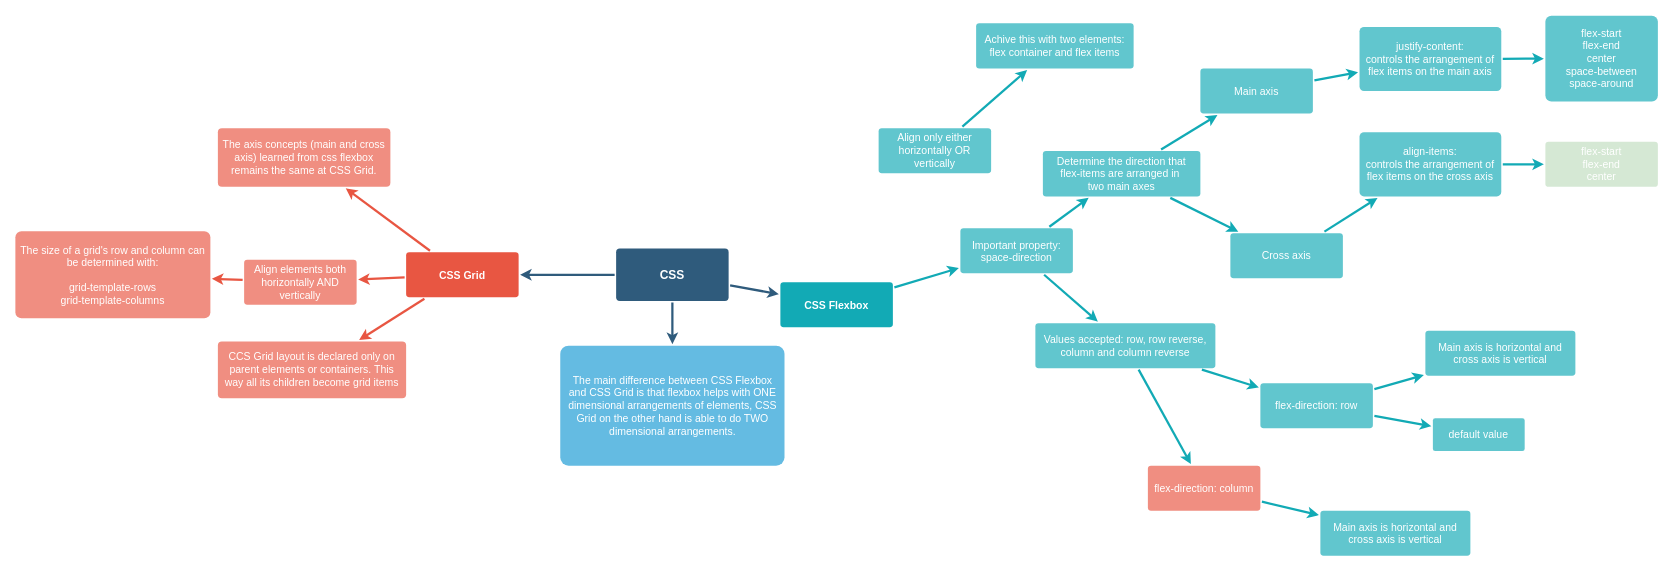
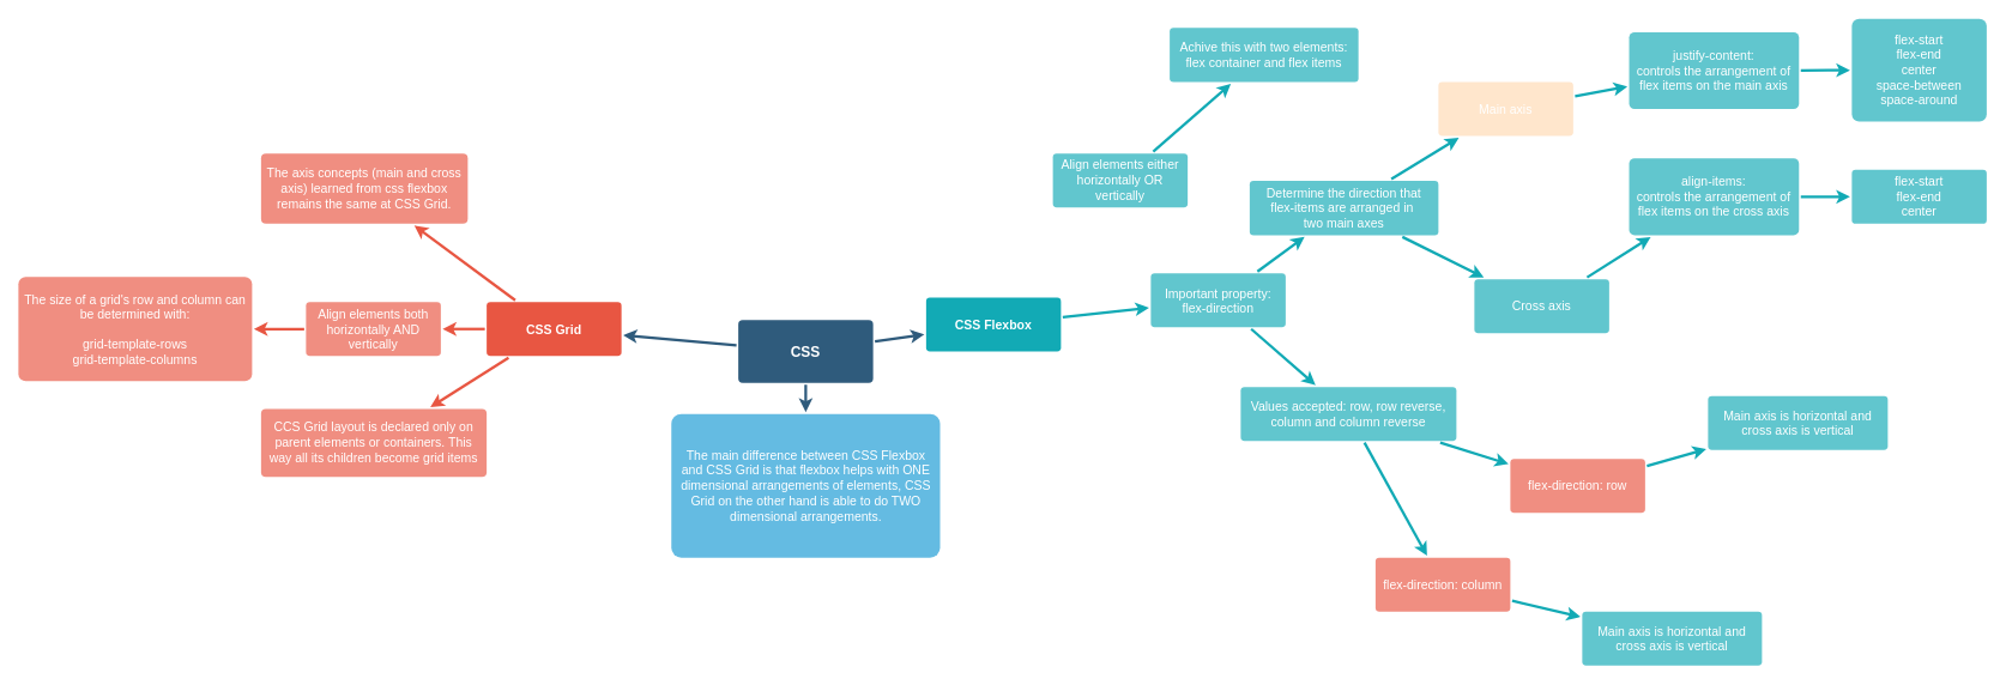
  <mxCell id="0" />
  <mxCell id="1" parent="0" />
  <mxCell id="2" value="" style="edgeStyle=none;rounded=0;jumpStyle=none;html=1;shadow=0;labelBackgroundColor=none;startArrow=none;startFill=0;endArrow=classic;endFill=1;jettySize=auto;orthogonalLoop=1;strokeColor=#2F5B7C;strokeWidth=3;fontFamily=Helvetica;fontSize=16;fontColor=#23445D;spacing=5;" parent="1" source="5" target="14" edge="1"><mxGeometry relative="1" as="geometry" /></mxCell>
  <mxCell id="3" value="" style="edgeStyle=none;rounded=0;jumpStyle=none;html=1;shadow=0;labelBackgroundColor=none;startArrow=none;startFill=0;endArrow=classic;endFill=1;jettySize=auto;orthogonalLoop=1;strokeColor=#2F5B7C;strokeWidth=3;fontFamily=Helvetica;fontSize=16;fontColor=#23445D;spacing=5;" parent="1" source="5" target="13" edge="1"><mxGeometry relative="1" as="geometry"><mxPoint x="900" y="490" as="targetPoint" /></mxGeometry></mxCell>
  <mxCell id="4" value="" style="edgeStyle=none;rounded=0;jumpStyle=none;html=1;shadow=0;labelBackgroundColor=none;startArrow=none;startFill=0;endArrow=classic;endFill=1;jettySize=auto;orthogonalLoop=1;strokeColor=#2F5B7C;strokeWidth=3;fontFamily=Helvetica;fontSize=16;fontColor=#23445D;spacing=5;" parent="1" source="5" target="9" edge="1"><mxGeometry relative="1" as="geometry" /></mxCell>
- <mxCell id="5" value="CSS" style="rounded=1;whiteSpace=wrap;html=1;shadow=0;labelBackgroundColor=none;strokeColor=none;strokeWidth=3;fillColor=#2F5B7C;fontFamily=Helvetica;fontSize=16;fontColor=#FFFFFF;align=center;fontStyle=1;spacing=5;arcSize=7;perimeterSpacing=2;" parent="1" vertex="1"><mxGeometry x="821" y="330.5" width="150" height="70" as="geometry" /></mxCell>
+ <mxCell id="5" value="CSS" style="rounded=1;whiteSpace=wrap;html=1;shadow=0;labelBackgroundColor=none;strokeColor=none;strokeWidth=3;fillColor=#2F5B7C;fontFamily=Helvetica;fontSize=16;fontColor=#FFFFFF;align=center;fontStyle=1;spacing=5;arcSize=7;perimeterSpacing=2;" parent="1" vertex="1"><mxGeometry x="821" y="355.5" width="150" height="70" as="geometry" /></mxCell>
  <mxCell id="6" value="" style="edgeStyle=none;rounded=1;jumpStyle=none;html=1;shadow=0;labelBackgroundColor=none;startArrow=none;startFill=0;jettySize=auto;orthogonalLoop=1;strokeColor=#E85642;strokeWidth=3;fontFamily=Helvetica;fontSize=14;fontColor=#FFFFFF;spacing=5;fontStyle=1;fillColor=#b0e3e6;" parent="1" source="9" target="12" edge="1"><mxGeometry relative="1" as="geometry" /></mxCell>
  <mxCell id="7" value="" style="edgeStyle=none;rounded=1;jumpStyle=none;html=1;shadow=0;labelBackgroundColor=none;startArrow=none;startFill=0;jettySize=auto;orthogonalLoop=1;strokeColor=#E85642;strokeWidth=3;fontFamily=Helvetica;fontSize=14;fontColor=#FFFFFF;spacing=5;fontStyle=1;fillColor=#b0e3e6;" parent="1" source="9" target="11" edge="1"><mxGeometry relative="1" as="geometry" /></mxCell>
  <mxCell id="8" value="" style="edgeStyle=none;rounded=1;jumpStyle=none;html=1;shadow=0;labelBackgroundColor=none;startArrow=none;startFill=0;jettySize=auto;orthogonalLoop=1;strokeColor=#E85642;strokeWidth=3;fontFamily=Helvetica;fontSize=14;fontColor=#FFFFFF;spacing=5;fontStyle=1;fillColor=#b0e3e6;" parent="1" source="9" target="10" edge="1"><mxGeometry relative="1" as="geometry" /></mxCell>
  <mxCell id="9" value="CSS Grid" style="rounded=1;whiteSpace=wrap;html=1;shadow=0;labelBackgroundColor=none;strokeColor=none;strokeWidth=3;fillColor=#e85642;fontFamily=Helvetica;fontSize=14;fontColor=#FFFFFF;align=center;spacing=5;fontStyle=1;arcSize=7;perimeterSpacing=2;" parent="1" vertex="1"><mxGeometry x="541" y="335.5" width="150" height="60" as="geometry" /></mxCell>
  <mxCell id="10" value="CCS Grid layout is declared only on parent elements or containers. This way all its children become grid items" style="rounded=1;whiteSpace=wrap;html=1;shadow=0;labelBackgroundColor=none;strokeColor=none;strokeWidth=3;fillColor=#f08e81;fontFamily=Helvetica;fontSize=14;fontColor=#FFFFFF;align=center;spacing=5;fontStyle=0;arcSize=7;perimeterSpacing=2;" parent="1" vertex="1"><mxGeometry x="290" y="454.5" width="251" height="75.5" as="geometry" /></mxCell>
- <mxCell id="11" value="Align elements both horizontally AND vertically" style="rounded=1;whiteSpace=wrap;html=1;shadow=0;labelBackgroundColor=none;strokeColor=none;strokeWidth=3;fillColor=#f08e81;fontFamily=Helvetica;fontSize=14;fontColor=#FFFFFF;align=center;spacing=5;fontStyle=0;arcSize=7;perimeterSpacing=2;" parent="1" vertex="1"><mxGeometry x="325" y="345.5" width="150" height="60" as="geometry" /></mxCell>
+ <mxCell id="11" value="Align elements both horizontally AND vertically" style="rounded=1;whiteSpace=wrap;html=1;shadow=0;labelBackgroundColor=none;strokeColor=none;strokeWidth=3;fillColor=#f08e81;fontFamily=Helvetica;fontSize=14;fontColor=#FFFFFF;align=center;spacing=5;fontStyle=0;arcSize=7;perimeterSpacing=2;" parent="1" vertex="1"><mxGeometry x="340" y="335.5" width="150" height="60" as="geometry" /></mxCell>
  <mxCell id="12" value="The axis concepts (main and cross axis) learned from css flexbox remains the same at CSS Grid." style="rounded=1;whiteSpace=wrap;html=1;shadow=0;labelBackgroundColor=none;strokeColor=none;strokeWidth=3;fillColor=#f08e81;fontFamily=Helvetica;fontSize=14;fontColor=#FFFFFF;align=center;spacing=5;fontStyle=0;arcSize=7;perimeterSpacing=2;" parent="1" vertex="1"><mxGeometry x="290" y="170" width="230" height="78.25" as="geometry" /></mxCell>
  <mxCell id="13" value="The main difference between CSS Flexbox and CSS Grid is that flexbox helps with ONE dimensional arrangements of elements, CSS Grid on the other hand is able to do TWO dimensional arrangements." style="rounded=1;whiteSpace=wrap;html=1;shadow=0;labelBackgroundColor=none;strokeColor=none;strokeWidth=3;fillColor=#64bbe2;fontFamily=Helvetica;fontSize=14;fontColor=#FFFFFF;align=center;spacing=5;arcSize=7;perimeterSpacing=2;" parent="1" vertex="1"><mxGeometry x="746.5" y="460" width="299" height="160" as="geometry" /></mxCell>
- <mxCell id="14" value="CSS Flexbox" style="rounded=1;whiteSpace=wrap;html=1;shadow=0;labelBackgroundColor=none;strokeColor=none;strokeWidth=3;fillColor=#12aab5;fontFamily=Helvetica;fontSize=14;fontColor=#FFFFFF;align=center;spacing=5;fontStyle=1;arcSize=7;perimeterSpacing=2;" parent="1" vertex="1"><mxGeometry x="1040" y="375.5" width="150" height="60" as="geometry" /></mxCell>
+ <mxCell id="14" value="CSS Flexbox" style="rounded=1;whiteSpace=wrap;html=1;shadow=0;labelBackgroundColor=none;strokeColor=none;strokeWidth=3;fillColor=#12aab5;fontFamily=Helvetica;fontSize=14;fontColor=#FFFFFF;align=center;spacing=5;fontStyle=1;arcSize=7;perimeterSpacing=2;" parent="1" vertex="1"><mxGeometry x="1030" y="330.5" width="150" height="60" as="geometry" /></mxCell>
  <mxCell id="15" value="align-items:&lt;br&gt;controls the arrangement of flex items on the cross axis" style="rounded=1;whiteSpace=wrap;html=1;shadow=0;labelBackgroundColor=none;strokeColor=none;strokeWidth=3;fillColor=#61c6ce;fontFamily=Helvetica;fontSize=14;fontColor=#FFFFFF;align=center;spacing=5;fontStyle=0;arcSize=7;perimeterSpacing=2;" parent="1" vertex="1"><mxGeometry x="1812.2" y="175.5" width="189" height="85.5" as="geometry" /></mxCell>
  <mxCell id="16" value="" style="edgeStyle=none;rounded=1;jumpStyle=none;html=1;shadow=0;labelBackgroundColor=none;startArrow=none;startFill=0;jettySize=auto;orthogonalLoop=1;strokeColor=#12AAB5;strokeWidth=3;fontFamily=Helvetica;fontSize=14;fontColor=#FFFFFF;spacing=5;fontStyle=1;fillColor=#b0e3e6;" parent="1" source="28" target="15" edge="1"><mxGeometry relative="1" as="geometry" /></mxCell>
  <mxCell id="17" value="Values accepted: row, row reverse, column and column reverse" style="rounded=1;whiteSpace=wrap;html=1;shadow=0;labelBackgroundColor=none;strokeColor=none;strokeWidth=3;fillColor=#61c6ce;fontFamily=Helvetica;fontSize=14;fontColor=#FFFFFF;align=center;spacing=5;fontStyle=0;arcSize=7;perimeterSpacing=2;" parent="1" vertex="1"><mxGeometry x="1380" y="430" width="240" height="60" as="geometry" /></mxCell>
  <mxCell id="18" value="" style="edgeStyle=none;rounded=1;jumpStyle=none;html=1;shadow=0;labelBackgroundColor=none;startArrow=none;startFill=0;jettySize=auto;orthogonalLoop=1;strokeColor=#12AAB5;strokeWidth=3;fontFamily=Helvetica;fontSize=14;fontColor=#FFFFFF;spacing=5;fontStyle=1;fillColor=#b0e3e6;" parent="1" source="19" target="17" edge="1"><mxGeometry relative="1" as="geometry" /></mxCell>
- <mxCell id="19" value="Important property:&lt;br&gt;space-direction" style="rounded=1;whiteSpace=wrap;html=1;shadow=0;labelBackgroundColor=none;strokeColor=none;strokeWidth=3;fillColor=#61c6ce;fontFamily=Helvetica;fontSize=14;fontColor=#FFFFFF;align=center;spacing=5;fontStyle=0;arcSize=7;perimeterSpacing=2;" parent="1" vertex="1"><mxGeometry x="1280" y="303.5" width="150" height="60" as="geometry" /></mxCell>
+ <mxCell id="19" value="Important property:&lt;br&gt;flex-direction" style="rounded=1;whiteSpace=wrap;html=1;shadow=0;labelBackgroundColor=none;strokeColor=none;strokeWidth=3;fillColor=#61c6ce;fontFamily=Helvetica;fontSize=14;fontColor=#FFFFFF;align=center;spacing=5;fontStyle=0;arcSize=7;perimeterSpacing=2;" parent="1" vertex="1"><mxGeometry x="1280" y="303.5" width="150" height="60" as="geometry" /></mxCell>
  <mxCell id="20" value="" style="edgeStyle=none;rounded=1;jumpStyle=none;html=1;shadow=0;labelBackgroundColor=none;startArrow=none;startFill=0;jettySize=auto;orthogonalLoop=1;strokeColor=#12AAB5;strokeWidth=3;fontFamily=Helvetica;fontSize=14;fontColor=#FFFFFF;spacing=5;fontStyle=1;fillColor=#b0e3e6;" parent="1" source="14" target="19" edge="1"><mxGeometry relative="1" as="geometry" /></mxCell>
- <mxCell id="21" value="Align only either horizontally OR vertically" style="rounded=1;whiteSpace=wrap;html=1;shadow=0;labelBackgroundColor=none;strokeColor=none;strokeWidth=3;fillColor=#61c6ce;fontFamily=Helvetica;fontSize=14;fontColor=#FFFFFF;align=center;spacing=5;fontStyle=0;arcSize=7;perimeterSpacing=2;" parent="1" vertex="1"><mxGeometry x="1171" y="170" width="150" height="60" as="geometry" /></mxCell>
+ <mxCell id="21" value="Align elements either horizontally OR vertically" style="rounded=1;whiteSpace=wrap;html=1;shadow=0;labelBackgroundColor=none;strokeColor=none;strokeWidth=3;fillColor=#61c6ce;fontFamily=Helvetica;fontSize=14;fontColor=#FFFFFF;align=center;spacing=5;fontStyle=0;arcSize=7;perimeterSpacing=2;" parent="1" vertex="1"><mxGeometry x="1171" y="170" width="150" height="60" as="geometry" /></mxCell>
  <mxCell id="22" value="Achive this with two elements:&lt;br&gt;flex container and flex items" style="rounded=1;whiteSpace=wrap;html=1;shadow=0;labelBackgroundColor=none;strokeColor=none;strokeWidth=3;fillColor=#61c6ce;fontFamily=Helvetica;fontSize=14;fontColor=#FFFFFF;align=center;spacing=5;fontStyle=0;arcSize=7;perimeterSpacing=2;" vertex="1" parent="1"><mxGeometry x="1301" y="30" width="210" height="60.5" as="geometry" /></mxCell>
  <mxCell id="23" value="" style="edgeStyle=none;rounded=1;jumpStyle=none;html=1;shadow=0;labelBackgroundColor=none;startArrow=none;startFill=0;jettySize=auto;orthogonalLoop=1;strokeColor=#12AAB5;strokeWidth=3;fontFamily=Helvetica;fontSize=14;fontColor=#FFFFFF;spacing=5;fontStyle=1;fillColor=#b0e3e6;" edge="1" parent="1" target="22" source="21"><mxGeometry relative="1" as="geometry"><mxPoint x="1370" y="150.503" as="sourcePoint" /></mxGeometry></mxCell>
  <mxCell id="24" value="Determine the direction that flex-items are arranged in&amp;nbsp;&lt;br&gt;two main axes" style="rounded=1;whiteSpace=wrap;html=1;shadow=0;labelBackgroundColor=none;strokeColor=none;strokeWidth=3;fillColor=#61c6ce;fontFamily=Helvetica;fontSize=14;fontColor=#FFFFFF;align=center;spacing=5;fontStyle=0;arcSize=7;perimeterSpacing=2;" vertex="1" parent="1"><mxGeometry x="1390" y="200.5" width="210" height="60.5" as="geometry" /></mxCell>
  <mxCell id="25" value="" style="edgeStyle=none;rounded=1;jumpStyle=none;html=1;shadow=0;labelBackgroundColor=none;startArrow=none;startFill=0;jettySize=auto;orthogonalLoop=1;strokeColor=#12AAB5;strokeWidth=3;fontFamily=Helvetica;fontSize=14;fontColor=#FFFFFF;spacing=5;fontStyle=1;fillColor=#b0e3e6;" edge="1" parent="1" target="24" source="19"><mxGeometry relative="1" as="geometry"><mxPoint x="1510.003" y="274.5" as="sourcePoint" /></mxGeometry></mxCell>
- <mxCell id="26" value="Main axis" style="rounded=1;whiteSpace=wrap;html=1;shadow=0;labelBackgroundColor=none;strokeColor=none;strokeWidth=3;fillColor=#61c6ce;fontFamily=Helvetica;fontSize=14;fontColor=#FFFFFF;align=center;spacing=5;fontStyle=0;arcSize=7;perimeterSpacing=2;" vertex="1" parent="1"><mxGeometry x="1600" y="90.5" width="150" height="60" as="geometry" /></mxCell>
+ <mxCell id="26" value="Main axis" style="rounded=1;whiteSpace=wrap;html=1;shadow=0;labelBackgroundColor=none;strokeColor=none;strokeWidth=3;fillColor=#ffe6cc;fontFamily=Helvetica;fontSize=14;fontColor=#FFFFFF;align=center;spacing=5;fontStyle=0;arcSize=7;perimeterSpacing=2;" vertex="1" parent="1"><mxGeometry x="1600" y="90.5" width="150" height="60" as="geometry" /></mxCell>
  <mxCell id="27" value="" style="edgeStyle=none;rounded=1;jumpStyle=none;html=1;shadow=0;labelBackgroundColor=none;startArrow=none;startFill=0;jettySize=auto;orthogonalLoop=1;strokeColor=#12AAB5;strokeWidth=3;fontFamily=Helvetica;fontSize=14;fontColor=#FFFFFF;spacing=5;fontStyle=1;fillColor=#b0e3e6;" edge="1" parent="1" target="26" source="24"><mxGeometry relative="1" as="geometry"><mxPoint x="1700" y="124.314" as="sourcePoint" /></mxGeometry></mxCell>
  <mxCell id="28" value="Cross axis" style="rounded=1;whiteSpace=wrap;html=1;shadow=0;labelBackgroundColor=none;strokeColor=none;strokeWidth=3;fillColor=#61c6ce;fontFamily=Helvetica;fontSize=14;fontColor=#FFFFFF;align=center;spacing=5;fontStyle=0;arcSize=7;perimeterSpacing=2;" vertex="1" parent="1"><mxGeometry x="1640" y="310" width="150" height="60" as="geometry" /></mxCell>
  <mxCell id="29" value="" style="edgeStyle=none;rounded=1;jumpStyle=none;html=1;shadow=0;labelBackgroundColor=none;startArrow=none;startFill=0;jettySize=auto;orthogonalLoop=1;strokeColor=#12AAB5;strokeWidth=3;fontFamily=Helvetica;fontSize=14;fontColor=#FFFFFF;spacing=5;fontStyle=1;fillColor=#b0e3e6;" edge="1" parent="1" target="28" source="24"><mxGeometry relative="1" as="geometry"><mxPoint x="1715.142" y="384.5" as="sourcePoint" /></mxGeometry></mxCell>
- <mxCell id="30" value="flex-direction: row" style="rounded=1;whiteSpace=wrap;html=1;shadow=0;labelBackgroundColor=none;strokeColor=none;strokeWidth=3;fillColor=#61c6ce;fontFamily=Helvetica;fontSize=14;fontColor=#FFFFFF;align=center;spacing=5;fontStyle=0;arcSize=7;perimeterSpacing=2;" vertex="1" parent="1"><mxGeometry x="1680" y="510" width="150" height="60" as="geometry" /></mxCell>
+ <mxCell id="30" value="flex-direction: row" style="rounded=1;whiteSpace=wrap;html=1;shadow=0;labelBackgroundColor=none;strokeColor=none;strokeWidth=3;fillColor=#f08e81;fontFamily=Helvetica;fontSize=14;fontColor=#FFFFFF;align=center;spacing=5;fontStyle=0;arcSize=7;perimeterSpacing=2;" vertex="1" parent="1"><mxGeometry x="1680" y="510" width="150" height="60" as="geometry" /></mxCell>
  <mxCell id="31" value="" style="edgeStyle=none;rounded=1;jumpStyle=none;html=1;shadow=0;labelBackgroundColor=none;startArrow=none;startFill=0;jettySize=auto;orthogonalLoop=1;strokeColor=#12AAB5;strokeWidth=3;fontFamily=Helvetica;fontSize=14;fontColor=#FFFFFF;spacing=5;fontStyle=1;fillColor=#b0e3e6;" edge="1" parent="1" target="30" source="17"><mxGeometry relative="1" as="geometry"><mxPoint x="1840" y="421.485" as="sourcePoint" /></mxGeometry></mxCell>
  <mxCell id="32" value="Main axis is horizontal and cross axis is vertical&lt;br&gt;" style="rounded=1;whiteSpace=wrap;html=1;shadow=0;labelBackgroundColor=none;strokeColor=none;strokeWidth=3;fillColor=#61c6ce;fontFamily=Helvetica;fontSize=14;fontColor=#FFFFFF;align=center;spacing=5;fontStyle=0;arcSize=7;perimeterSpacing=2;" vertex="1" parent="1"><mxGeometry x="1900" y="440" width="200" height="60" as="geometry" /></mxCell>
  <mxCell id="33" value="" style="edgeStyle=none;rounded=1;jumpStyle=none;html=1;shadow=0;labelBackgroundColor=none;startArrow=none;startFill=0;jettySize=auto;orthogonalLoop=1;strokeColor=#12AAB5;strokeWidth=3;fontFamily=Helvetica;fontSize=14;fontColor=#FFFFFF;spacing=5;fontStyle=1;fillColor=#b0e3e6;" edge="1" parent="1" target="32" source="30"><mxGeometry relative="1" as="geometry"><mxPoint x="2030" y="543.004" as="sourcePoint" /></mxGeometry></mxCell>
  <mxCell id="34" value="flex-direction: column" style="rounded=1;whiteSpace=wrap;html=1;shadow=0;labelBackgroundColor=none;strokeColor=none;strokeWidth=3;fillColor=#f08e81;fontFamily=Helvetica;fontSize=14;fontColor=#FFFFFF;align=center;spacing=5;fontStyle=0;arcSize=7;perimeterSpacing=2;" vertex="1" parent="1"><mxGeometry x="1530" y="620" width="150" height="60" as="geometry" /></mxCell>
  <mxCell id="35" value="" style="edgeStyle=none;rounded=1;jumpStyle=none;html=1;shadow=0;labelBackgroundColor=none;startArrow=none;startFill=0;jettySize=auto;orthogonalLoop=1;strokeColor=#12AAB5;strokeWidth=3;fontFamily=Helvetica;fontSize=14;fontColor=#FFFFFF;spacing=5;fontStyle=1;fillColor=#b0e3e6;" edge="1" parent="1" target="34" source="17"><mxGeometry relative="1" as="geometry"><mxPoint x="1929.001" y="276.5" as="sourcePoint" /></mxGeometry></mxCell>
  <mxCell id="36" value="Main axis is horizontal and cross axis is vertical&lt;br&gt;" style="rounded=1;whiteSpace=wrap;html=1;shadow=0;labelBackgroundColor=none;strokeColor=none;strokeWidth=3;fillColor=#61c6ce;fontFamily=Helvetica;fontSize=14;fontColor=#FFFFFF;align=center;spacing=5;fontStyle=0;arcSize=7;perimeterSpacing=2;" vertex="1" parent="1"><mxGeometry x="1760" y="680" width="200" height="60" as="geometry" /></mxCell>
  <mxCell id="37" value="" style="edgeStyle=none;rounded=1;jumpStyle=none;html=1;shadow=0;labelBackgroundColor=none;startArrow=none;startFill=0;jettySize=auto;orthogonalLoop=1;strokeColor=#12AAB5;strokeWidth=3;fontFamily=Helvetica;fontSize=14;fontColor=#FFFFFF;spacing=5;fontStyle=1;fillColor=#b0e3e6;" edge="1" parent="1" source="34" target="36"><mxGeometry relative="1" as="geometry"><mxPoint x="1937.714" y="438" as="sourcePoint" /><mxPoint x="2007.286" y="402.5" as="targetPoint" /></mxGeometry></mxCell>
- <mxCell id="38" value="default value" style="rounded=1;whiteSpace=wrap;html=1;shadow=0;labelBackgroundColor=none;strokeColor=none;strokeWidth=3;fillColor=#61c6ce;fontFamily=Helvetica;fontSize=14;fontColor=#FFFFFF;align=center;spacing=5;fontStyle=0;arcSize=7;perimeterSpacing=2;" vertex="1" parent="1"><mxGeometry x="1910" y="556.84" width="122.41" height="43.66" as="geometry" /></mxCell>
- <mxCell id="39" value="" style="edgeStyle=none;rounded=1;jumpStyle=none;html=1;shadow=0;labelBackgroundColor=none;startArrow=none;startFill=0;jettySize=auto;orthogonalLoop=1;strokeColor=#12AAB5;strokeWidth=3;fontFamily=Helvetica;fontSize=14;fontColor=#FFFFFF;spacing=5;fontStyle=1;fillColor=#b0e3e6;" edge="1" parent="1" target="38" source="30"><mxGeometry relative="1" as="geometry"><mxPoint x="1950" y="454.496" as="sourcePoint" /></mxGeometry></mxCell>
- <mxCell id="40" value="flex-start&lt;br&gt;flex-end&lt;br&gt;center" style="rounded=1;whiteSpace=wrap;html=1;shadow=0;labelBackgroundColor=none;strokeColor=none;strokeWidth=3;fillColor=#d5e8d4;fontFamily=Helvetica;fontSize=14;fontColor=#FFFFFF;align=center;spacing=5;fontStyle=0;arcSize=7;perimeterSpacing=2;" vertex="1" parent="1"><mxGeometry x="2060" y="188.25" width="150" height="60" as="geometry" /></mxCell>
+ <mxCell id="40" value="flex-start&lt;br&gt;flex-end&lt;br&gt;center" style="rounded=1;whiteSpace=wrap;html=1;shadow=0;labelBackgroundColor=none;strokeColor=none;strokeWidth=3;fillColor=#61c6ce;fontFamily=Helvetica;fontSize=14;fontColor=#FFFFFF;align=center;spacing=5;fontStyle=0;arcSize=7;perimeterSpacing=2;" vertex="1" parent="1"><mxGeometry x="2060" y="188.25" width="150" height="60" as="geometry" /></mxCell>
  <mxCell id="41" value="" style="edgeStyle=none;rounded=1;jumpStyle=none;html=1;shadow=0;labelBackgroundColor=none;startArrow=none;startFill=0;jettySize=auto;orthogonalLoop=1;strokeColor=#12AAB5;strokeWidth=3;fontFamily=Helvetica;fontSize=14;fontColor=#FFFFFF;spacing=5;fontStyle=1;fillColor=#b0e3e6;" edge="1" parent="1" target="40" source="15"><mxGeometry relative="1" as="geometry"><mxPoint x="1380" y="524.5" as="sourcePoint" /></mxGeometry></mxCell>
  <mxCell id="42" value="justify-content:&lt;br&gt;controls the arrangement of flex items on the main axis" style="rounded=1;whiteSpace=wrap;html=1;shadow=0;labelBackgroundColor=none;strokeColor=none;strokeWidth=3;fillColor=#61c6ce;fontFamily=Helvetica;fontSize=14;fontColor=#FFFFFF;align=center;spacing=5;fontStyle=0;arcSize=7;perimeterSpacing=2;" vertex="1" parent="1"><mxGeometry x="1812.2" y="35" width="189" height="85.5" as="geometry" /></mxCell>
  <mxCell id="43" value="" style="edgeStyle=none;rounded=1;jumpStyle=none;html=1;shadow=0;labelBackgroundColor=none;startArrow=none;startFill=0;jettySize=auto;orthogonalLoop=1;strokeColor=#12AAB5;strokeWidth=3;fontFamily=Helvetica;fontSize=14;fontColor=#FFFFFF;spacing=5;fontStyle=1;fillColor=#b0e3e6;" edge="1" parent="1" target="42" source="26"><mxGeometry relative="1" as="geometry"><mxPoint x="1829.997" y="438.75" as="sourcePoint" /></mxGeometry></mxCell>
  <mxCell id="44" value="flex-start&lt;br&gt;flex-end&lt;br&gt;center&lt;br&gt;space-between&lt;br&gt;space-around" style="rounded=1;whiteSpace=wrap;html=1;shadow=0;labelBackgroundColor=none;strokeColor=none;strokeWidth=3;fillColor=#61c6ce;fontFamily=Helvetica;fontSize=14;fontColor=#FFFFFF;align=center;spacing=5;fontStyle=0;arcSize=7;perimeterSpacing=2;" vertex="1" parent="1"><mxGeometry x="2060" y="20" width="150" height="114.5" as="geometry" /></mxCell>
  <mxCell id="45" value="" style="edgeStyle=none;rounded=1;jumpStyle=none;html=1;shadow=0;labelBackgroundColor=none;startArrow=none;startFill=0;jettySize=auto;orthogonalLoop=1;strokeColor=#12AAB5;strokeWidth=3;fontFamily=Helvetica;fontSize=14;fontColor=#FFFFFF;spacing=5;fontStyle=1;fillColor=#b0e3e6;" edge="1" parent="1" source="42" target="44"><mxGeometry relative="1" as="geometry"><mxPoint x="2013.2" y="227.704" as="sourcePoint" /><mxPoint x="2058" y="234.066" as="targetPoint" /></mxGeometry></mxCell>
  <mxCell id="46" value="" style="edgeStyle=none;rounded=1;jumpStyle=none;html=1;shadow=0;labelBackgroundColor=none;startArrow=none;startFill=0;jettySize=auto;orthogonalLoop=1;strokeColor=#E85642;strokeWidth=3;fontFamily=Helvetica;fontSize=14;fontColor=#FFFFFF;spacing=5;fontStyle=1;fillColor=#b0e3e6;" edge="1" parent="1" target="47" source="11"><mxGeometry relative="1" as="geometry"><mxPoint x="275" y="365.5" as="sourcePoint" /></mxGeometry></mxCell>
  <mxCell id="47" value="The size of a grid's row and column can be determined with: &lt;br&gt;&lt;br&gt;grid-template-rows &lt;br&gt;grid-template-columns" style="rounded=1;whiteSpace=wrap;html=1;shadow=0;labelBackgroundColor=none;strokeColor=none;strokeWidth=3;fillColor=#f08e81;fontFamily=Helvetica;fontSize=14;fontColor=#FFFFFF;align=center;spacing=5;fontStyle=0;arcSize=7;perimeterSpacing=2;" vertex="1" parent="1"><mxGeometry x="20" y="307.5" width="260" height="116" as="geometry" /></mxCell>
